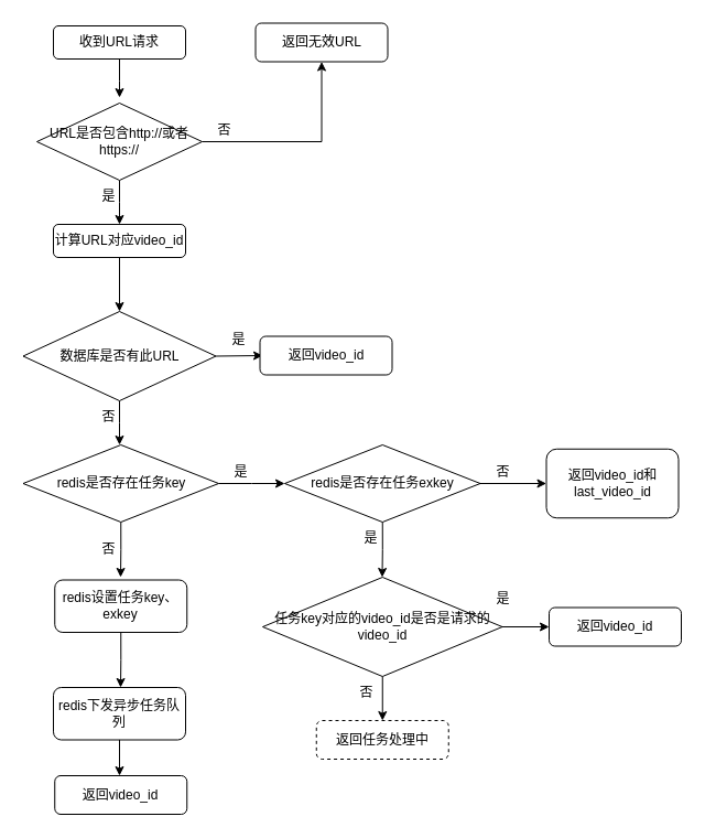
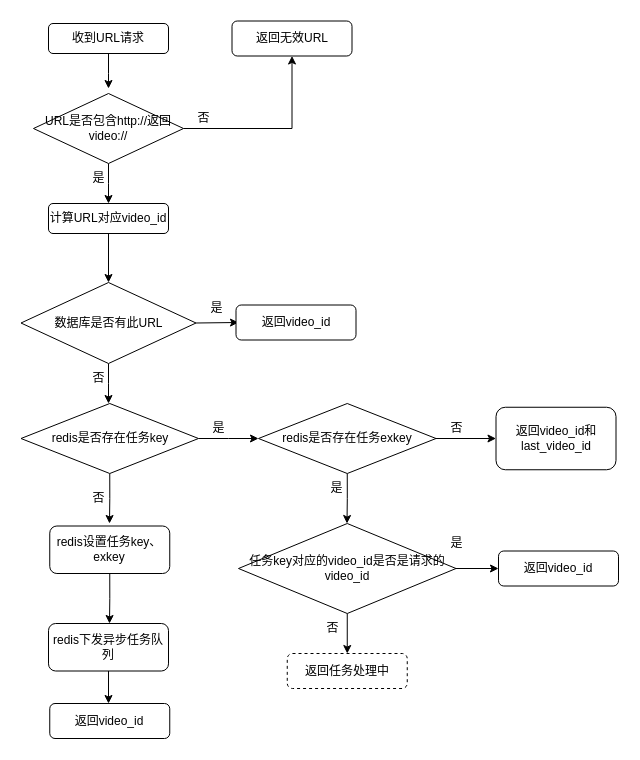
  <mxCell id="0" />
  <mxCell id="1" parent="0" />
  <mxCell id="2" value="" style="edgeStyle=orthogonalEdgeStyle;rounded=0;orthogonalLoop=1;jettySize=auto;html=1;" edge="1" parent="1" source="3"><mxGeometry relative="1" as="geometry"><mxPoint x="108" y="88" as="targetPoint" /></mxGeometry></mxCell>
  <mxCell id="3" value="收到URL请求" style="rounded=1;whiteSpace=wrap;html=1;" vertex="1" parent="1"><mxGeometry x="48" y="23" width="120" height="30" as="geometry" /></mxCell>
  <mxCell id="4" style="edgeStyle=orthogonalEdgeStyle;rounded=0;orthogonalLoop=1;jettySize=auto;html=1;exitX=1;exitY=0.5;exitDx=0;exitDy=0;" edge="1" parent="1" source="6" target="7"><mxGeometry relative="1" as="geometry" /></mxCell>
  <mxCell id="5" style="edgeStyle=orthogonalEdgeStyle;rounded=0;orthogonalLoop=1;jettySize=auto;html=1;exitX=0.5;exitY=1;exitDx=0;exitDy=0;" edge="1" parent="1" source="6"><mxGeometry relative="1" as="geometry"><mxPoint x="108" y="203" as="targetPoint" /></mxGeometry></mxCell>
- <mxCell id="6" value="URL是否包含http://或者https://" style="rhombus;whiteSpace=wrap;html=1;" vertex="1" parent="1"><mxGeometry x="33" y="93" width="150" height="70" as="geometry" /></mxCell>
+ <mxCell id="6" value="URL是否包含http://返回video://" style="rhombus;whiteSpace=wrap;html=1;" vertex="1" parent="1"><mxGeometry x="33" y="93" width="150" height="70" as="geometry" /></mxCell>
  <mxCell id="7" value="返回无效URL" style="rounded=1;whiteSpace=wrap;html=1;" vertex="1" parent="1"><mxGeometry x="231.5" y="20.5" width="120" height="35" as="geometry" /></mxCell>
  <mxCell id="8" value="否" style="text;html=1;align=center;verticalAlign=middle;resizable=0;points=[];autosize=1;strokeColor=none;fillColor=none;" vertex="1" parent="1"><mxGeometry x="183" y="103" width="40" height="30" as="geometry" /></mxCell>
  <mxCell id="9" value="是" style="text;html=1;align=center;verticalAlign=middle;resizable=0;points=[];autosize=1;strokeColor=none;fillColor=none;" vertex="1" parent="1"><mxGeometry x="78" y="163" width="40" height="30" as="geometry" /></mxCell>
  <mxCell id="10" style="edgeStyle=orthogonalEdgeStyle;rounded=0;orthogonalLoop=1;jettySize=auto;html=1;exitX=1;exitY=0.5;exitDx=0;exitDy=0;" edge="1" parent="1" source="12"><mxGeometry relative="1" as="geometry"><mxPoint x="238" y="322" as="targetPoint" /></mxGeometry></mxCell>
  <mxCell id="11" style="edgeStyle=orthogonalEdgeStyle;rounded=0;orthogonalLoop=1;jettySize=auto;html=1;exitX=0.5;exitY=1;exitDx=0;exitDy=0;" edge="1" parent="1" source="12"><mxGeometry relative="1" as="geometry"><mxPoint x="108" y="403" as="targetPoint" /></mxGeometry></mxCell>
  <mxCell id="12" value="数据库是否有此URL" style="rhombus;whiteSpace=wrap;html=1;" vertex="1" parent="1"><mxGeometry x="20.5" y="282" width="175" height="81" as="geometry" /></mxCell>
  <mxCell id="13" value="是" style="text;html=1;align=center;verticalAlign=middle;resizable=0;points=[];autosize=1;strokeColor=none;fillColor=none;" vertex="1" parent="1"><mxGeometry x="195.5" y="293" width="40" height="30" as="geometry" /></mxCell>
  <mxCell id="14" value="返回video_id" style="rounded=1;whiteSpace=wrap;html=1;" vertex="1" parent="1"><mxGeometry x="235.5" y="304.5" width="120" height="35" as="geometry" /></mxCell>
  <mxCell id="15" style="edgeStyle=orthogonalEdgeStyle;rounded=0;orthogonalLoop=1;jettySize=auto;html=1;exitX=0.5;exitY=1;exitDx=0;exitDy=0;entryX=0.5;entryY=0;entryDx=0;entryDy=0;" edge="1" parent="1" source="16" target="12"><mxGeometry relative="1" as="geometry" /></mxCell>
  <mxCell id="16" value="计算URL对应video_id" style="rounded=1;whiteSpace=wrap;html=1;" vertex="1" parent="1"><mxGeometry x="48" y="203" width="120" height="30" as="geometry" /></mxCell>
  <mxCell id="17" value="否" style="text;html=1;align=center;verticalAlign=middle;resizable=0;points=[];autosize=1;strokeColor=none;fillColor=none;" vertex="1" parent="1"><mxGeometry x="78" y="363" width="40" height="30" as="geometry" /></mxCell>
  <mxCell id="18" style="edgeStyle=orthogonalEdgeStyle;rounded=0;orthogonalLoop=1;jettySize=auto;html=1;exitX=1;exitY=0.5;exitDx=0;exitDy=0;entryX=0;entryY=0.5;entryDx=0;entryDy=0;" edge="1" parent="1" source="20" target="21"><mxGeometry relative="1" as="geometry" /></mxCell>
  <mxCell id="19" style="edgeStyle=orthogonalEdgeStyle;rounded=0;orthogonalLoop=1;jettySize=auto;html=1;exitX=0.5;exitY=1;exitDx=0;exitDy=0;" edge="1" parent="1" source="20"><mxGeometry relative="1" as="geometry"><mxPoint x="346.5" y="523" as="targetPoint" /></mxGeometry></mxCell>
  <mxCell id="20" value="redis是否存在任务exkey" style="rhombus;whiteSpace=wrap;html=1;" vertex="1" parent="1"><mxGeometry x="258" y="403" width="177.5" height="70" as="geometry" /></mxCell>
  <mxCell id="21" value="返回video_id和last_video_id" style="rounded=1;whiteSpace=wrap;html=1;" vertex="1" parent="1"><mxGeometry x="495.5" y="406.75" width="120" height="62.5" as="geometry" /></mxCell>
  <mxCell id="22" value="否" style="text;html=1;align=center;verticalAlign=middle;resizable=0;points=[];autosize=1;strokeColor=none;fillColor=none;" vertex="1" parent="1"><mxGeometry x="435.5" y="413" width="40" height="30" as="geometry" /></mxCell>
  <mxCell id="23" value="是" style="text;html=1;align=center;verticalAlign=middle;resizable=0;points=[];autosize=1;strokeColor=none;fillColor=none;" vertex="1" parent="1"><mxGeometry x="315.5" y="473" width="40" height="30" as="geometry" /></mxCell>
  <mxCell id="24" style="edgeStyle=orthogonalEdgeStyle;rounded=0;orthogonalLoop=1;jettySize=auto;html=1;exitX=0.5;exitY=1;exitDx=0;exitDy=0;entryX=0.5;entryY=0;entryDx=0;entryDy=0;" edge="1" parent="1" source="26" target="30"><mxGeometry relative="1" as="geometry"><mxPoint x="346.5" y="633" as="targetPoint" /></mxGeometry></mxCell>
  <mxCell id="25" style="edgeStyle=orthogonalEdgeStyle;rounded=0;orthogonalLoop=1;jettySize=auto;html=1;exitX=1;exitY=0.5;exitDx=0;exitDy=0;entryX=0;entryY=0.5;entryDx=0;entryDy=0;" edge="1" parent="1" source="26" target="28"><mxGeometry relative="1" as="geometry" /></mxCell>
  <mxCell id="26" value="任务key对应的video_id是否是请求的video_id" style="rhombus;whiteSpace=wrap;html=1;" vertex="1" parent="1"><mxGeometry x="238" y="523" width="217.5" height="90" as="geometry" /></mxCell>
  <mxCell id="27" value="是" style="text;html=1;align=center;verticalAlign=middle;resizable=0;points=[];autosize=1;strokeColor=none;fillColor=none;" vertex="1" parent="1"><mxGeometry x="435.5" y="528" width="40" height="30" as="geometry" /></mxCell>
  <mxCell id="28" value="返回video_id" style="rounded=1;whiteSpace=wrap;html=1;" vertex="1" parent="1"><mxGeometry x="498" y="550.5" width="120" height="35" as="geometry" /></mxCell>
  <mxCell id="29" value="否" style="text;html=1;align=center;verticalAlign=middle;resizable=0;points=[];autosize=1;strokeColor=none;fillColor=none;" vertex="1" parent="1"><mxGeometry x="312" y="613" width="40" height="30" as="geometry" /></mxCell>
  <mxCell id="30" value="返回任务处理中" style="rounded=1;whiteSpace=wrap;html=1;dashed=1;" vertex="1" parent="1"><mxGeometry x="286.75" y="653" width="120" height="35" as="geometry" /></mxCell>
  <mxCell id="31" style="edgeStyle=orthogonalEdgeStyle;rounded=0;orthogonalLoop=1;jettySize=auto;html=1;exitX=1;exitY=0.5;exitDx=0;exitDy=0;" edge="1" parent="1" source="33"><mxGeometry relative="1" as="geometry"><mxPoint x="258" y="438" as="targetPoint" /></mxGeometry></mxCell>
  <mxCell id="32" style="edgeStyle=orthogonalEdgeStyle;rounded=0;orthogonalLoop=1;jettySize=auto;html=1;exitX=0.5;exitY=1;exitDx=0;exitDy=0;" edge="1" parent="1" source="33"><mxGeometry relative="1" as="geometry"><mxPoint x="109" y="523" as="targetPoint" /></mxGeometry></mxCell>
  <mxCell id="33" value="redis是否存在任务key" style="rhombus;whiteSpace=wrap;html=1;" vertex="1" parent="1"><mxGeometry x="20.5" y="403" width="177.5" height="70" as="geometry" /></mxCell>
  <mxCell id="34" value="是" style="text;html=1;align=center;verticalAlign=middle;resizable=0;points=[];autosize=1;strokeColor=none;fillColor=none;" vertex="1" parent="1"><mxGeometry x="198" y="413" width="40" height="30" as="geometry" /></mxCell>
  <mxCell id="35" value="否" style="text;html=1;align=center;verticalAlign=middle;resizable=0;points=[];autosize=1;strokeColor=none;fillColor=none;" vertex="1" parent="1"><mxGeometry x="78" y="483" width="40" height="30" as="geometry" /></mxCell>
  <mxCell id="36" style="edgeStyle=orthogonalEdgeStyle;rounded=0;orthogonalLoop=1;jettySize=auto;html=1;exitX=0.5;exitY=1;exitDx=0;exitDy=0;" edge="1" parent="1" source="37"><mxGeometry relative="1" as="geometry"><mxPoint x="109" y="623" as="targetPoint" /></mxGeometry></mxCell>
  <mxCell id="37" value="redis设置任务key、exkey" style="rounded=1;whiteSpace=wrap;html=1;" vertex="1" parent="1"><mxGeometry x="49.25" y="525.5" width="120" height="47.5" as="geometry" /></mxCell>
  <mxCell id="38" style="edgeStyle=orthogonalEdgeStyle;rounded=0;orthogonalLoop=1;jettySize=auto;html=1;exitX=0.5;exitY=1;exitDx=0;exitDy=0;" edge="1" parent="1" source="39"><mxGeometry relative="1" as="geometry"><mxPoint x="108" y="703" as="targetPoint" /></mxGeometry></mxCell>
  <mxCell id="39" value="redis下发异步任务队列" style="rounded=1;whiteSpace=wrap;html=1;" vertex="1" parent="1"><mxGeometry x="48" y="623" width="120" height="47.5" as="geometry" /></mxCell>
  <mxCell id="40" value="返回video_id" style="rounded=1;whiteSpace=wrap;html=1;" vertex="1" parent="1"><mxGeometry x="49.25" y="703" width="120" height="35" as="geometry" /></mxCell>
